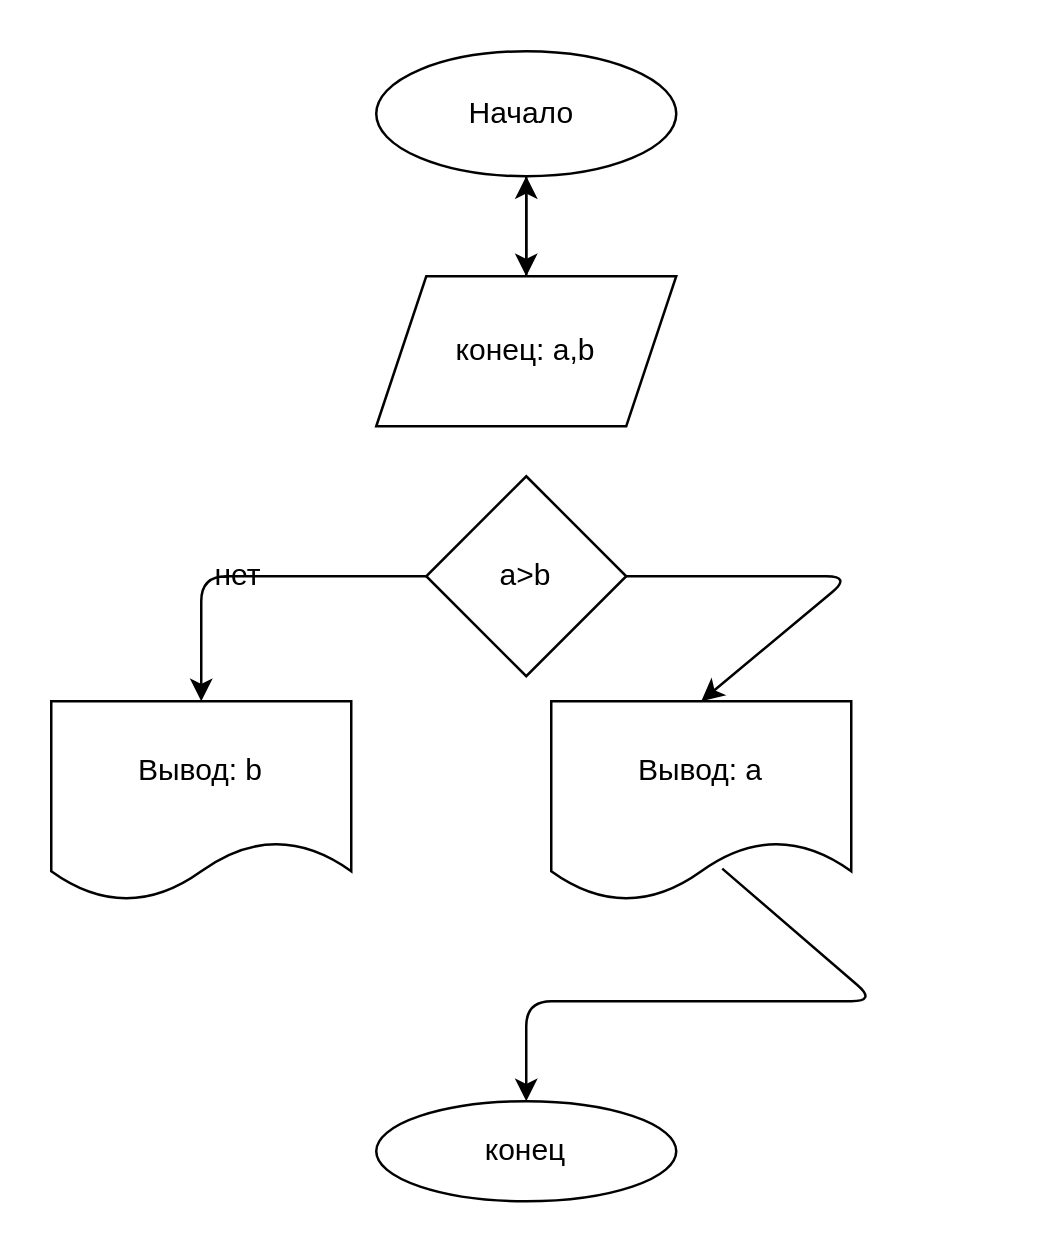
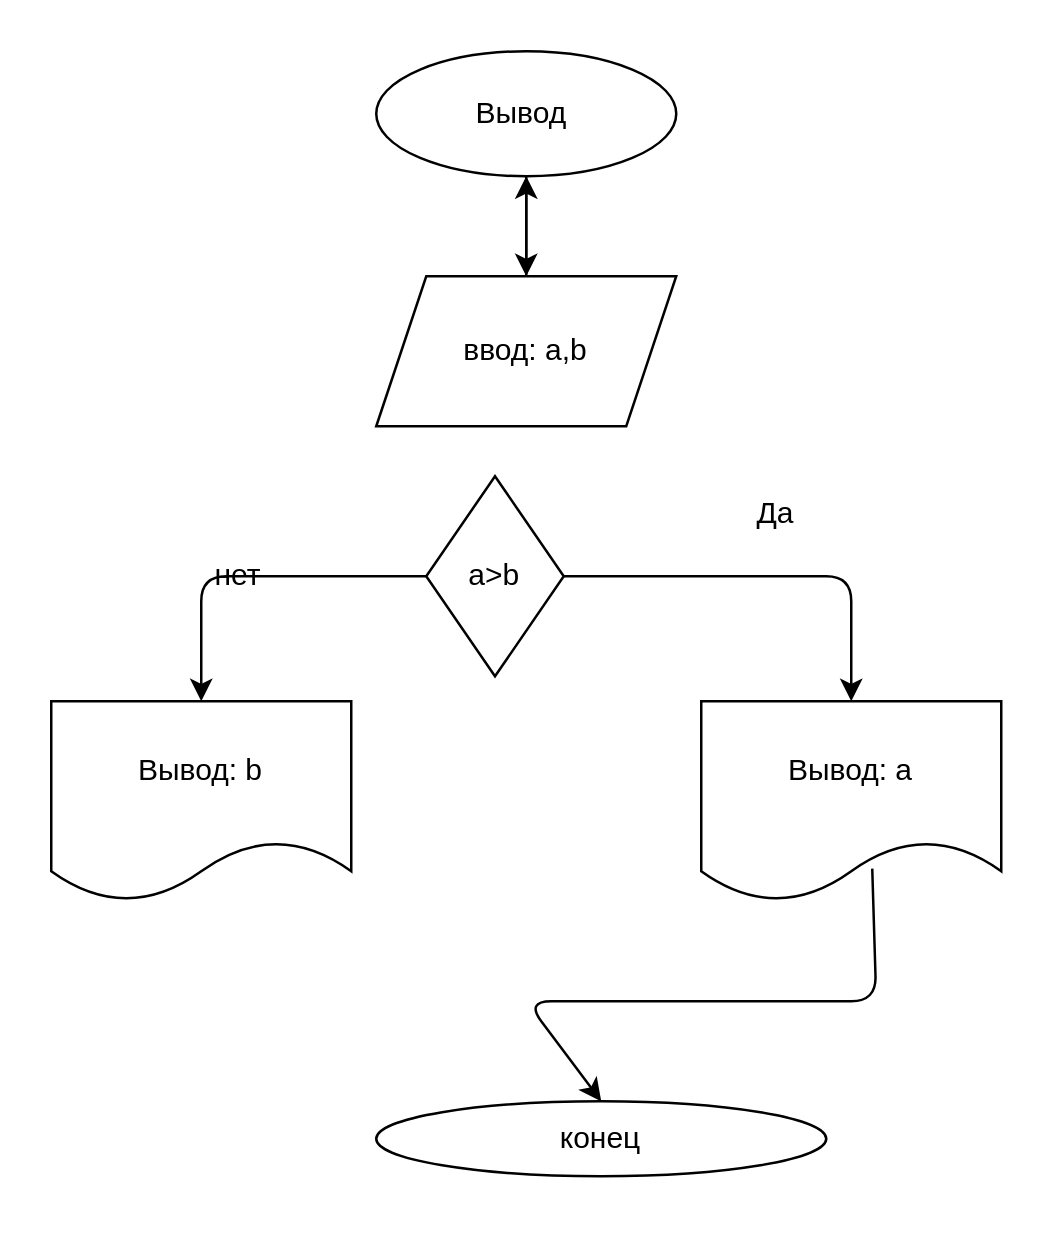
  <mxCell id="0" />
  <mxCell id="1" parent="0" />
  <mxCell id="2" style="edgeStyle=none;html=1;" edge="1" parent="1" source="3"><mxGeometry relative="1" as="geometry"><mxPoint x="210" y="110" as="targetPoint" /></mxGeometry></mxCell>
- <mxCell id="3" value="Начало&amp;nbsp;" style="ellipse;whiteSpace=wrap;html=1;" vertex="1" parent="1"><mxGeometry x="150" y="20" width="120" height="50" as="geometry" /></mxCell>
+ <mxCell id="3" value="Вывод&amp;nbsp;" style="ellipse;whiteSpace=wrap;html=1;" vertex="1" parent="1"><mxGeometry x="150" y="20" width="120" height="50" as="geometry" /></mxCell>
  <mxCell id="4" style="edgeStyle=none;html=1;" edge="1" parent="1" source="5" target="3"><mxGeometry relative="1" as="geometry" /></mxCell>
- <mxCell id="5" value="конец: a,b" style="shape=parallelogram;perimeter=parallelogramPerimeter;whiteSpace=wrap;html=1;fixedSize=1;" vertex="1" parent="1"><mxGeometry x="150" y="110" width="120" height="60" as="geometry" /></mxCell>
+ <mxCell id="5" value="ввод: a,b" style="shape=parallelogram;perimeter=parallelogramPerimeter;whiteSpace=wrap;html=1;fixedSize=1;" vertex="1" parent="1"><mxGeometry x="150" y="110" width="120" height="60" as="geometry" /></mxCell>
  <mxCell id="6" style="edgeStyle=none;html=1;entryX=0.5;entryY=0;entryDx=0;entryDy=0;" edge="1" parent="1" source="8" target="10"><mxGeometry relative="1" as="geometry"><Array as="points"><mxPoint x="340" y="230" /></Array></mxGeometry></mxCell>
  <mxCell id="7" style="edgeStyle=none;html=1;entryX=0.5;entryY=0;entryDx=0;entryDy=0;" edge="1" parent="1" source="8" target="11"><mxGeometry relative="1" as="geometry"><Array as="points"><mxPoint x="80" y="230" /></Array></mxGeometry></mxCell>
- <mxCell id="8" value="a&amp;gt;b" style="rhombus;whiteSpace=wrap;html=1;" vertex="1" parent="1"><mxGeometry x="170" y="190" width="80" height="80" as="geometry" /></mxCell>
+ <mxCell id="8" value="a&amp;gt;b" style="rhombus;whiteSpace=wrap;html=1;" vertex="1" parent="1"><mxGeometry x="170" y="190" width="55" height="80" as="geometry" /></mxCell>
  <mxCell id="9" style="edgeStyle=none;html=1;entryX=0.5;entryY=0;entryDx=0;entryDy=0;exitX=0.57;exitY=0.837;exitDx=0;exitDy=0;exitPerimeter=0;" edge="1" parent="1" source="10" target="14"><mxGeometry relative="1" as="geometry"><mxPoint x="210" y="430" as="targetPoint" /><Array as="points"><mxPoint x="350" y="400" /><mxPoint x="210" y="400" /></Array></mxGeometry></mxCell>
- <mxCell id="10" value="Вывод: a" style="shape=document;whiteSpace=wrap;html=1;boundedLbl=1;" vertex="1" parent="1"><mxGeometry x="220" y="280" width="120" height="80" as="geometry" /></mxCell>
+ <mxCell id="10" value="Вывод: a" style="shape=document;whiteSpace=wrap;html=1;boundedLbl=1;" vertex="1" parent="1"><mxGeometry x="280" y="280" width="120" height="80" as="geometry" /></mxCell>
  <mxCell id="11" value="&lt;span&gt;Вывод: b&lt;/span&gt;" style="shape=document;whiteSpace=wrap;html=1;boundedLbl=1;" vertex="1" parent="1"><mxGeometry x="20" y="280" width="120" height="80" as="geometry" /></mxCell>
+ <mxCell id="12" value="Да" style="text;html=1;strokeColor=none;fillColor=none;align=center;verticalAlign=middle;whiteSpace=wrap;rounded=0;" vertex="1" parent="1"><mxGeometry x="280" y="190" width="60" height="30" as="geometry" /></mxCell>
  <mxCell id="13" value="нет" style="text;html=1;strokeColor=none;fillColor=none;align=center;verticalAlign=middle;whiteSpace=wrap;rounded=0;" vertex="1" parent="1"><mxGeometry x="65" y="215" width="60" height="30" as="geometry" /></mxCell>
- <mxCell id="14" value="конец" style="ellipse;whiteSpace=wrap;html=1;" vertex="1" parent="1"><mxGeometry x="150" y="440" width="120" height="40" as="geometry" /></mxCell>
+ <mxCell id="14" value="конец" style="ellipse;whiteSpace=wrap;html=1;" vertex="1" parent="1"><mxGeometry x="150" y="440" width="180" height="30" as="geometry" /></mxCell>
